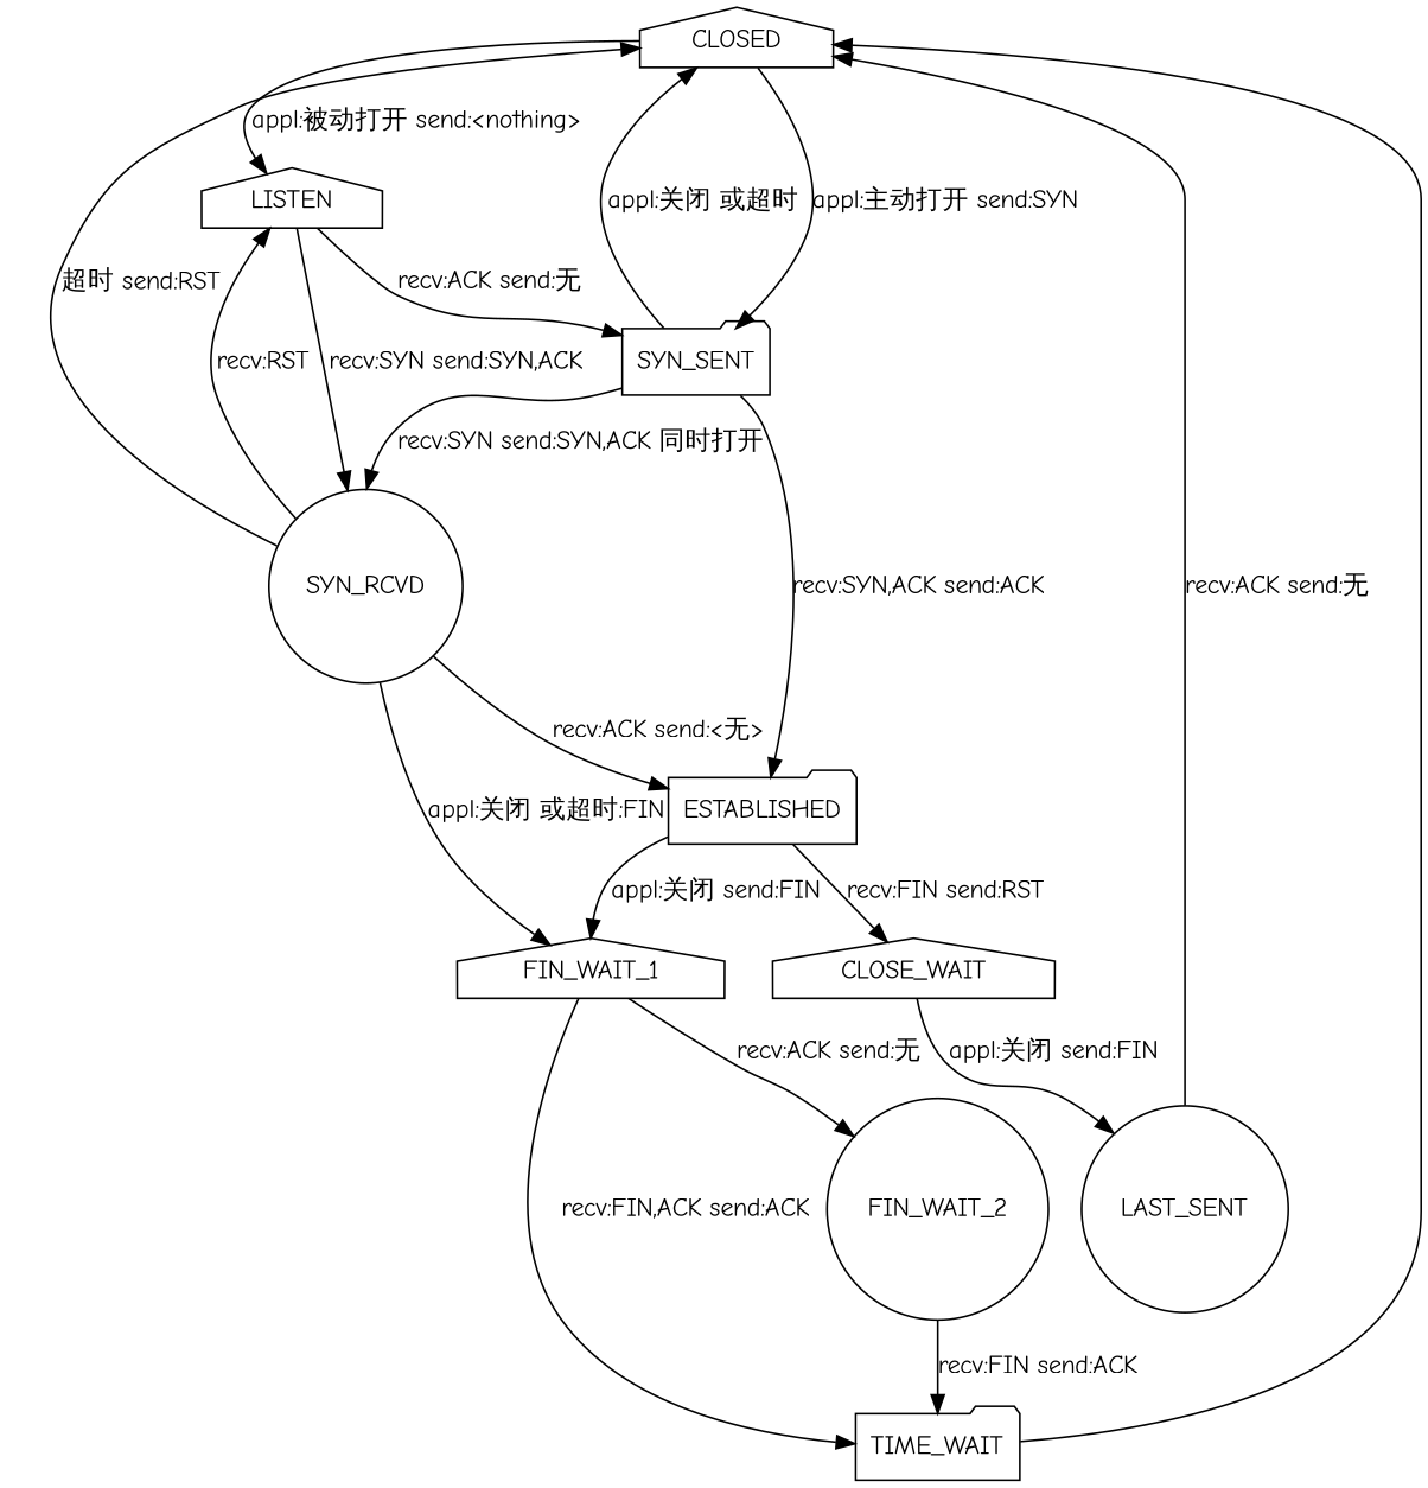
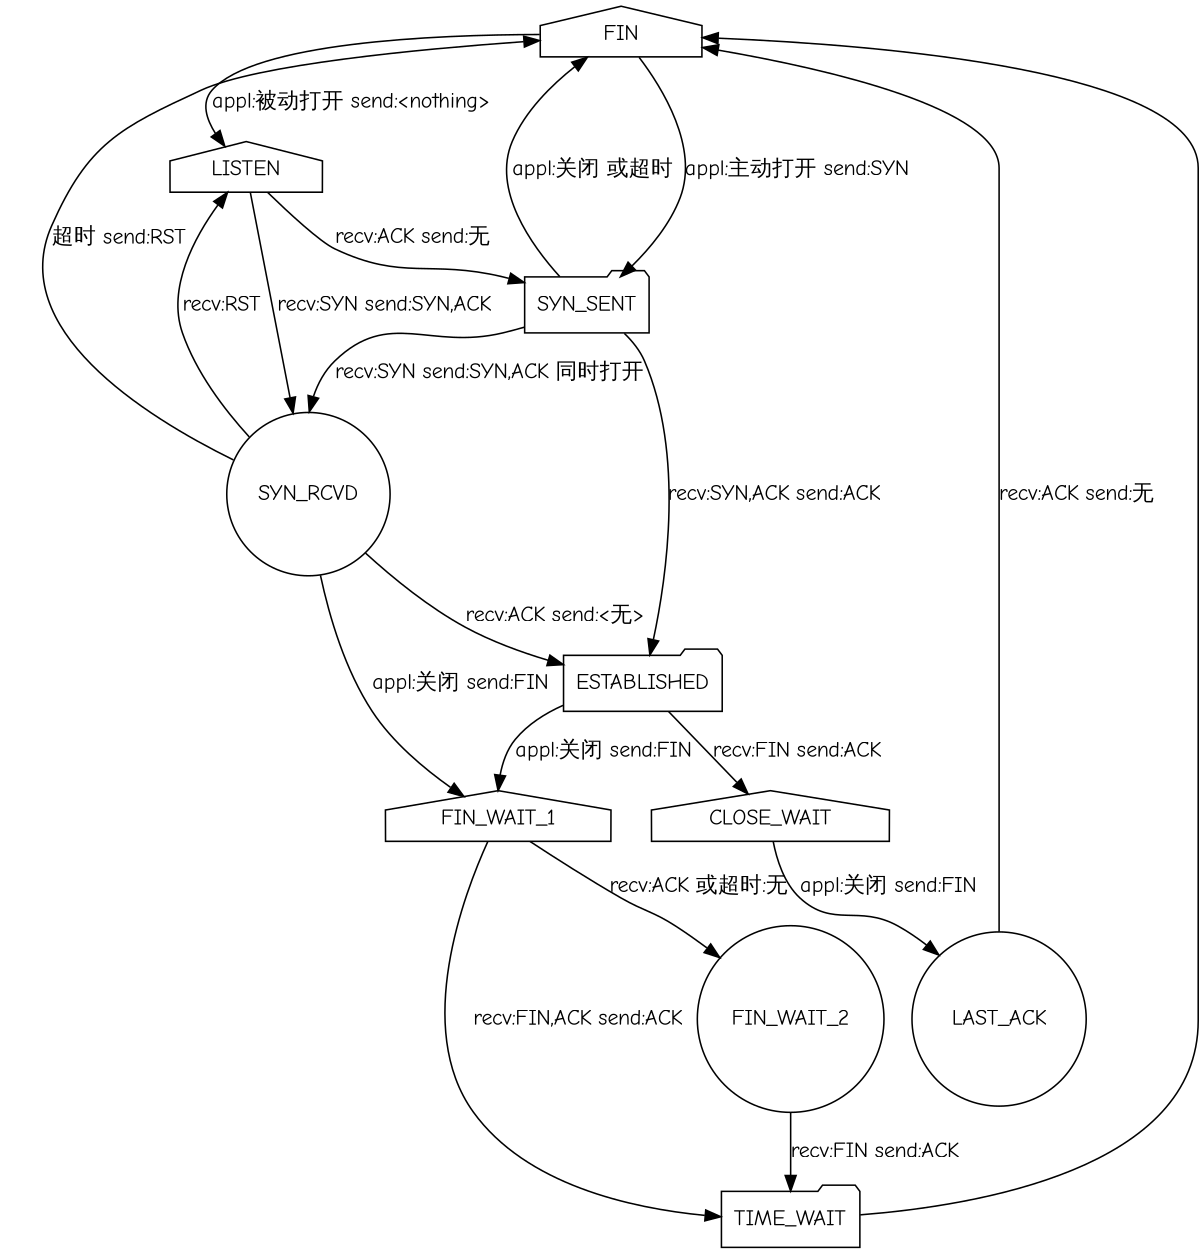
  digraph {
    compound=true
    fontname="Comic Neue"
    node [fontname="Comic Neue" shape=house]
    edge [fontname="Comic Neue" style=solid]
-   CLOSED
+   CLOSED [label=FIN]
    LISTEN
    SYN_SENT [shape=folder]
    SYN_RCVD [shape=circle]
    ESTABLISHED [shape=folder]
    FIN_WAIT_1
    CLOSE_WAIT
    FIN_WAIT_2 [shape=circle]
    TIME_WAIT [shape=folder]
-   LAST_ACK [shape=circle label=LAST_SENT]
+   LAST_ACK [shape=circle]
    CLOSED -> LISTEN [label="appl:被动打开 send:<nothing>"]
    CLOSED -> SYN_SENT [label="appl:主动打开 send:SYN"]
    LISTEN -> SYN_SENT [label="recv:ACK send:无"]
    LISTEN -> SYN_RCVD [label="recv:SYN send:SYN,ACK"]
    SYN_SENT -> CLOSED [label="appl:关闭 或超时"]
    SYN_SENT -> SYN_RCVD [label="recv:SYN send:SYN,ACK 同时打开"]
    SYN_SENT -> ESTABLISHED [label="recv:SYN,ACK send:ACK"]
    SYN_RCVD -> CLOSED [label="超时 send:RST"]
    SYN_RCVD -> LISTEN [label="recv:RST"]
    SYN_RCVD -> ESTABLISHED [label="recv:ACK send:<无>"]
-   SYN_RCVD -> FIN_WAIT_1 [label="appl:关闭 或超时:FIN"]
+   SYN_RCVD -> FIN_WAIT_1 [label="appl:关闭 send:FIN"]
    ESTABLISHED -> FIN_WAIT_1 [label="appl:关闭 send:FIN"]
-   ESTABLISHED -> CLOSE_WAIT [label="recv:FIN send:RST"]
-   FIN_WAIT_1 -> FIN_WAIT_2 [label="recv:ACK send:无"]
+   ESTABLISHED -> CLOSE_WAIT [label="recv:FIN send:ACK"]
+   FIN_WAIT_1 -> FIN_WAIT_2 [label="recv:ACK 或超时:无"]
    FIN_WAIT_1 -> TIME_WAIT [label="recv:FIN,ACK send:ACK"]
    CLOSE_WAIT -> LAST_ACK [label="appl:关闭 send:FIN"]
    FIN_WAIT_2 -> TIME_WAIT [label="recv:FIN send:ACK"]
    TIME_WAIT -> CLOSED
    LAST_ACK -> CLOSED [label="recv:ACK send:无"]
  }
